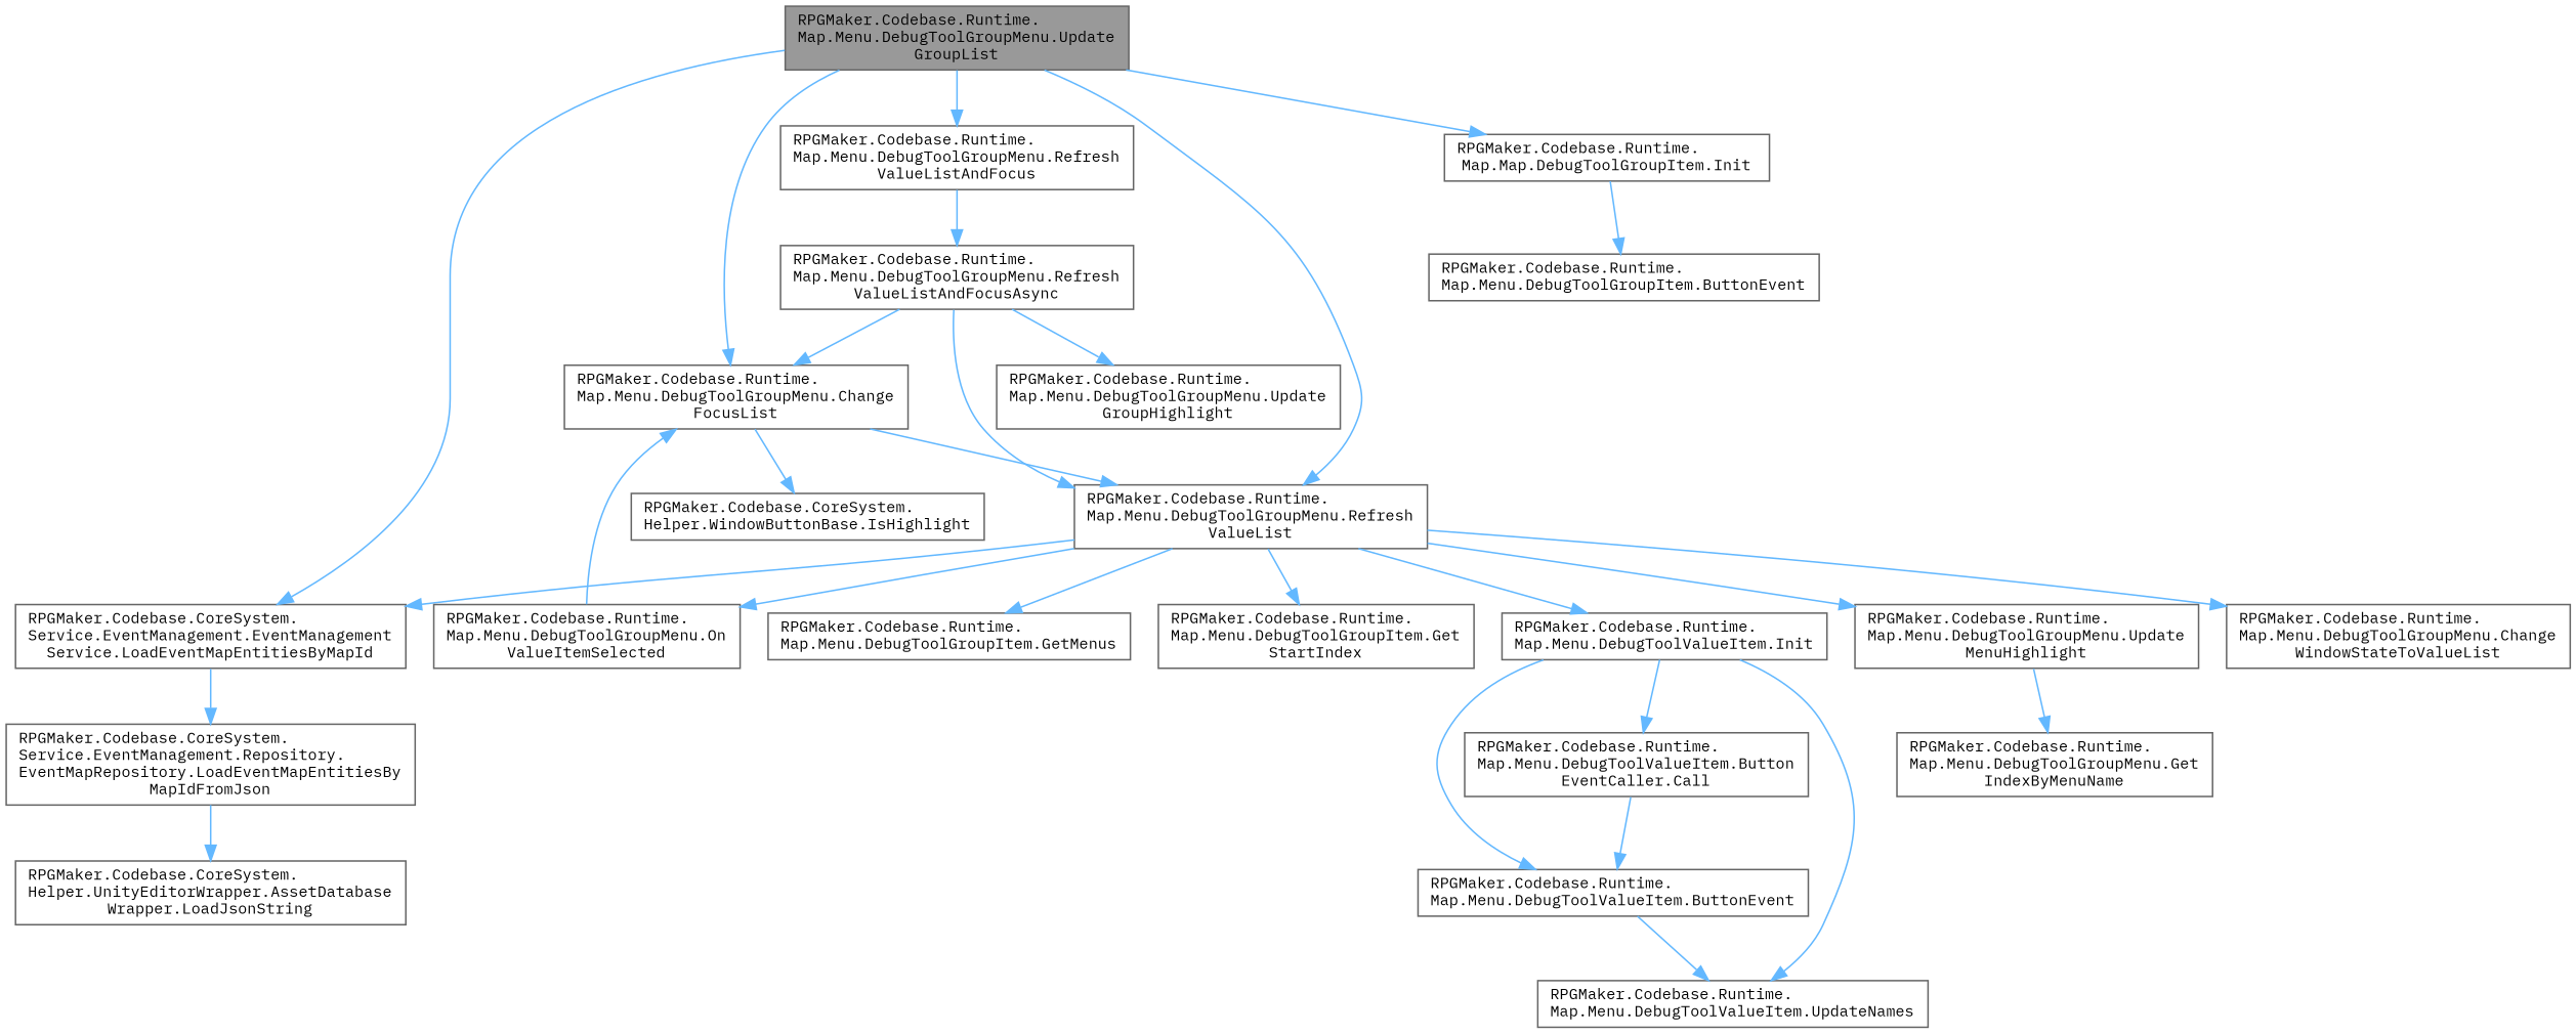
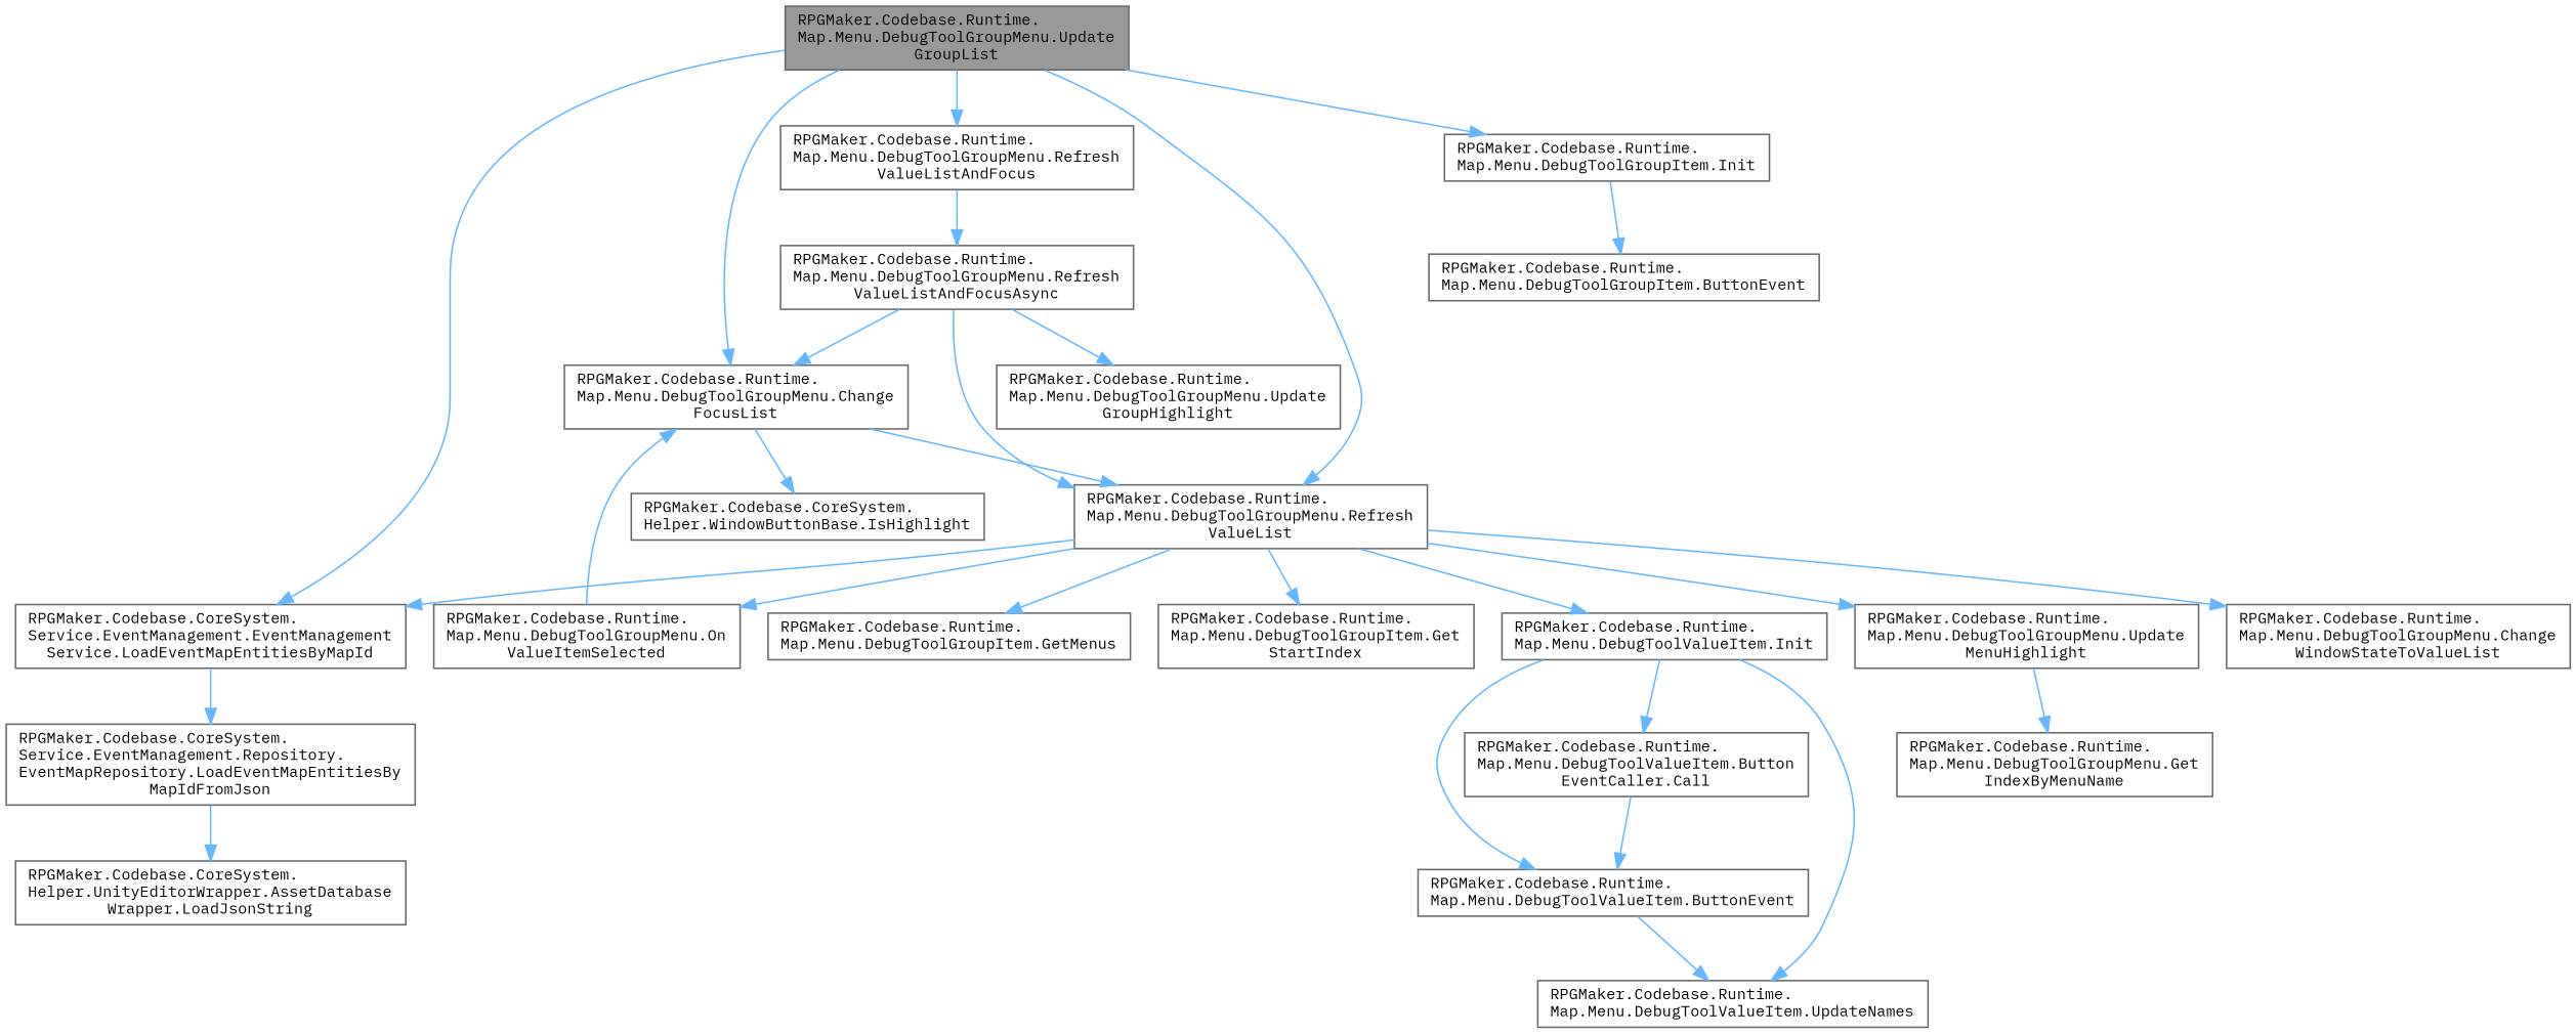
  digraph {
    rankdir=TB
    fontname="IBM Plex Mono"
    node [color=grey40 fillcolor=white fontname="IBM Plex Mono" fontsize=10 shape=box style=filled]
    edge [color=steelblue1 fontname="IBM Plex Mono" fontsize=10 labelfontname=Helvetica labelfontsize=10 style=solid]
    n1 [color=gray40 fillcolor=grey60 fontcolor=black height=0.2 label="RPGMaker.Codebase.Runtime.\lMap.Menu.DebugToolGroupMenu.Update\lGroupList" width=0.4]
    n2 [height=0.2 label="RPGMaker.Codebase.Runtime.\lMap.Menu.DebugToolGroupMenu.Change\lFocusList" width=0.4]
    n3 [height=0.2 label="RPGMaker.Codebase.Runtime.\lMap.Menu.DebugToolGroupMenu.Refresh\lValueList" width=0.4]
    n4 [height=0.2 label="RPGMaker.Codebase.CoreSystem.\lService.EventManagement.EventManagement\lService.LoadEventMapEntitiesByMapId" width=0.4]
-   n5 [height=0.2 label="RPGMaker.Codebase.Runtime.\lMap.Map.DebugToolGroupItem.Init" width=0.4]
+   n5 [height=0.2 label="RPGMaker.Codebase.Runtime.\lMap.Menu.DebugToolGroupItem.Init" width=0.4]
    n6 [height=0.2 label="RPGMaker.Codebase.Runtime.\lMap.Menu.DebugToolGroupMenu.Refresh\lValueListAndFocus" width=0.4]
    n7 [height=0.2 label="RPGMaker.Codebase.CoreSystem.\lHelper.WindowButtonBase.IsHighlight" width=0.4]
    n8 [height=0.2 label="RPGMaker.Codebase.Runtime.\lMap.Menu.DebugToolGroupMenu.Change\lWindowStateToValueList" width=0.4]
    n9 [height=0.2 label="RPGMaker.Codebase.Runtime.\lMap.Menu.DebugToolGroupItem.GetMenus" width=0.4]
    n10 [height=0.2 label="RPGMaker.Codebase.Runtime.\lMap.Menu.DebugToolGroupItem.Get\lStartIndex" width=0.4]
    n11 [height=0.2 label="RPGMaker.Codebase.Runtime.\lMap.Menu.DebugToolValueItem.Init" width=0.4]
    n12 [height=0.2 label="RPGMaker.Codebase.Runtime.\lMap.Menu.DebugToolGroupMenu.On\lValueItemSelected" width=0.4]
    n13 [height=0.2 label="RPGMaker.Codebase.Runtime.\lMap.Menu.DebugToolGroupMenu.Update\lMenuHighlight" width=0.4]
    n14 [height=0.2 label="RPGMaker.Codebase.Runtime.\lMap.Menu.DebugToolValueItem.ButtonEvent" width=0.4]
    n15 [height=0.2 label="RPGMaker.Codebase.Runtime.\lMap.Menu.DebugToolValueItem.UpdateNames" width=0.4]
    n16 [height=0.2 label="RPGMaker.Codebase.Runtime.\lMap.Menu.DebugToolValueItem.Button\lEventCaller.Call" width=0.4]
    n17 [height=0.2 label="RPGMaker.Codebase.CoreSystem.\lService.EventManagement.Repository.\lEventMapRepository.LoadEventMapEntitiesBy\lMapIdFromJson" width=0.4]
    n18 [height=0.2 label="RPGMaker.Codebase.CoreSystem.\lHelper.UnityEditorWrapper.AssetDatabase\lWrapper.LoadJsonString" width=0.4]
    n19 [height=0.2 label="RPGMaker.Codebase.Runtime.\lMap.Menu.DebugToolGroupMenu.Get\lIndexByMenuName" width=0.4]
    n20 [height=0.2 label="RPGMaker.Codebase.Runtime.\lMap.Menu.DebugToolGroupItem.ButtonEvent" width=0.4]
    n21 [height=0.2 label="RPGMaker.Codebase.Runtime.\lMap.Menu.DebugToolGroupMenu.Refresh\lValueListAndFocusAsync" width=0.4]
    n22 [height=0.2 label="RPGMaker.Codebase.Runtime.\lMap.Menu.DebugToolGroupMenu.Update\lGroupHighlight" width=0.4]
    n1 -> n2
    n1 -> n3
    n1 -> n4
    n1 -> n5
    n1 -> n6
    n2 -> n3
    n2 -> n7
    n3 -> n4
    n3 -> n8
    n3 -> n9
    n3 -> n10
    n3 -> n11
    n3 -> n12
    n3 -> n13
    n4 -> n17
    n5 -> n20
    n6 -> n21
    n11 -> n14
    n11 -> n15
    n11 -> n16
    n12 -> n2
    n13 -> n19
    n14 -> n15
    n16 -> n14
    n17 -> n18
    n21 -> n2
    n21 -> n3
    n21 -> n22
  }
